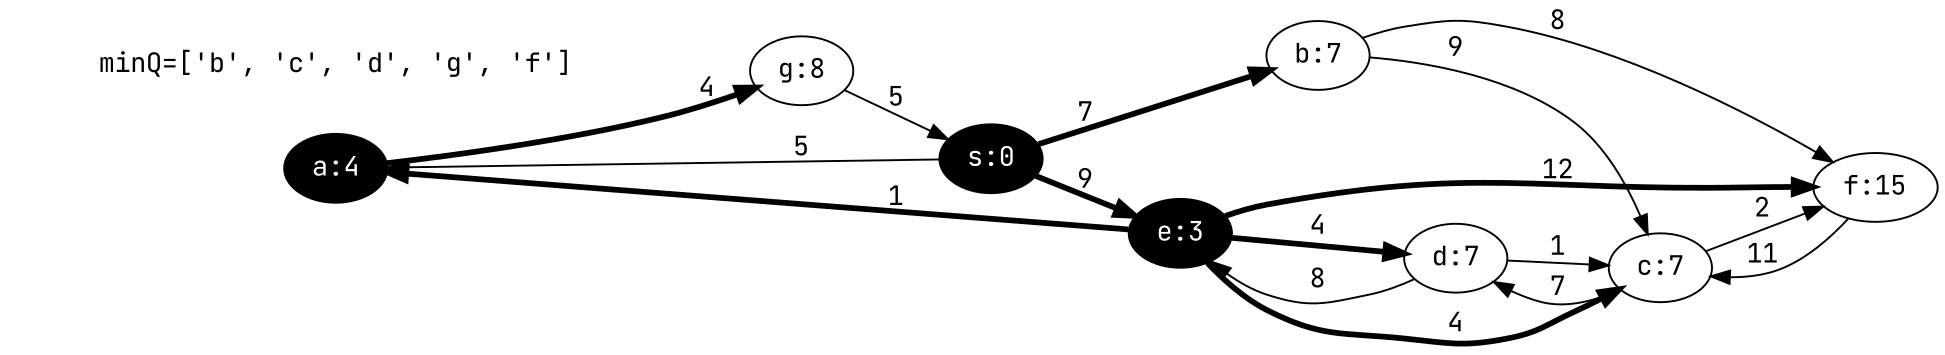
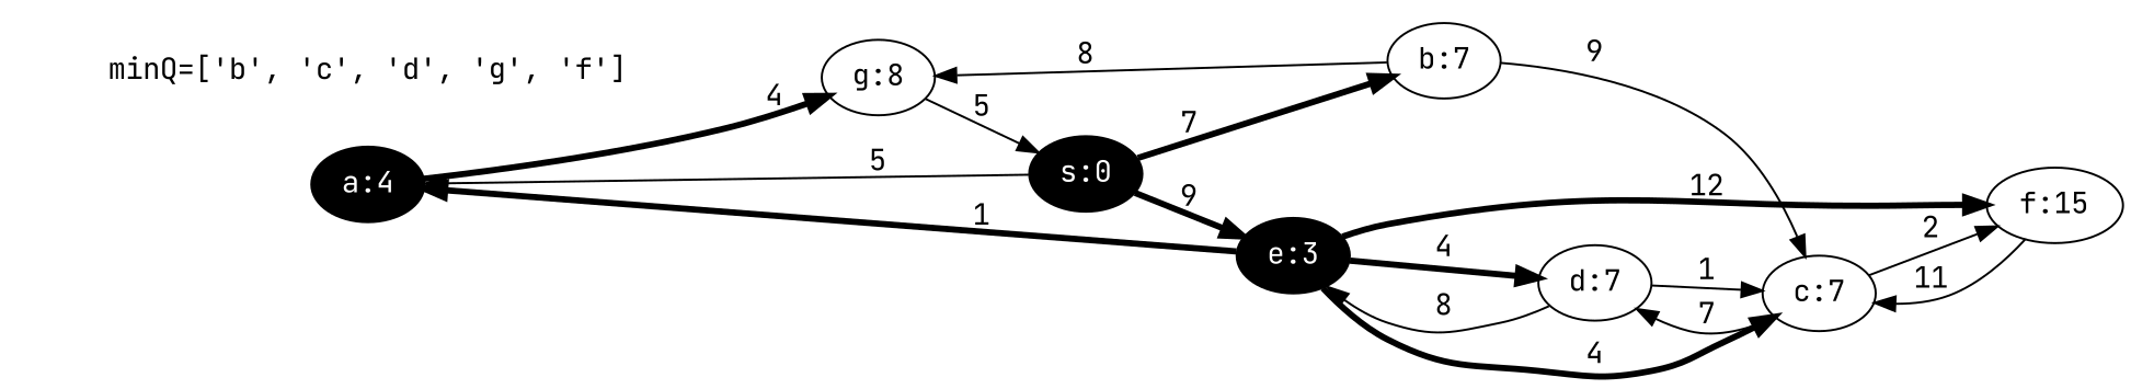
  digraph {
    fontname="JetBrains Mono"
    rankdir=LR
    node [fontname="JetBrains Mono"]
    edge [fontname="JetBrains Mono" penwidth=1]
    n1 [fillcolor=black fontcolor=white label="a:4" style=filled]
    n2 [label="g:8"]
    n3 [fillcolor=black fontcolor=white label="s:0" style=filled]
    n4 [label="b:7"]
    n5 [label="c:7"]
    n6 [label="f:15"]
    n7 [label="d:7"]
    n8 [fillcolor=black fontcolor=white label="e:3" style=filled]
    n9 [color=white label="minQ=['b', 'c', 'd', 'g', 'f']"]
    n1 -> n2 [label=4 penwidth=3]
    n2 -> n3 [label=5]
    n3 -> n1 [label=5]
    n3 -> n4 [label=7 penwidth=3]
    n3 -> n8 [label=9 penwidth=3]
    n4 -> n5 [label=9]
-   n4 -> n6 [label=8]
+   n4 -> n2 [label=8]
    n5 -> n6 [label=2]
    n5 -> n7 [label=7]
    n6 -> n5 [label=11]
    n7 -> n5 [label=1]
    n7 -> n8 [label=8]
    n8 -> n1 [label=1 penwidth=3]
    n8 -> n5 [label=4 penwidth=3]
    n8 -> n6 [label=12 penwidth=3]
    n8 -> n7 [label=4 penwidth=3]
  }
